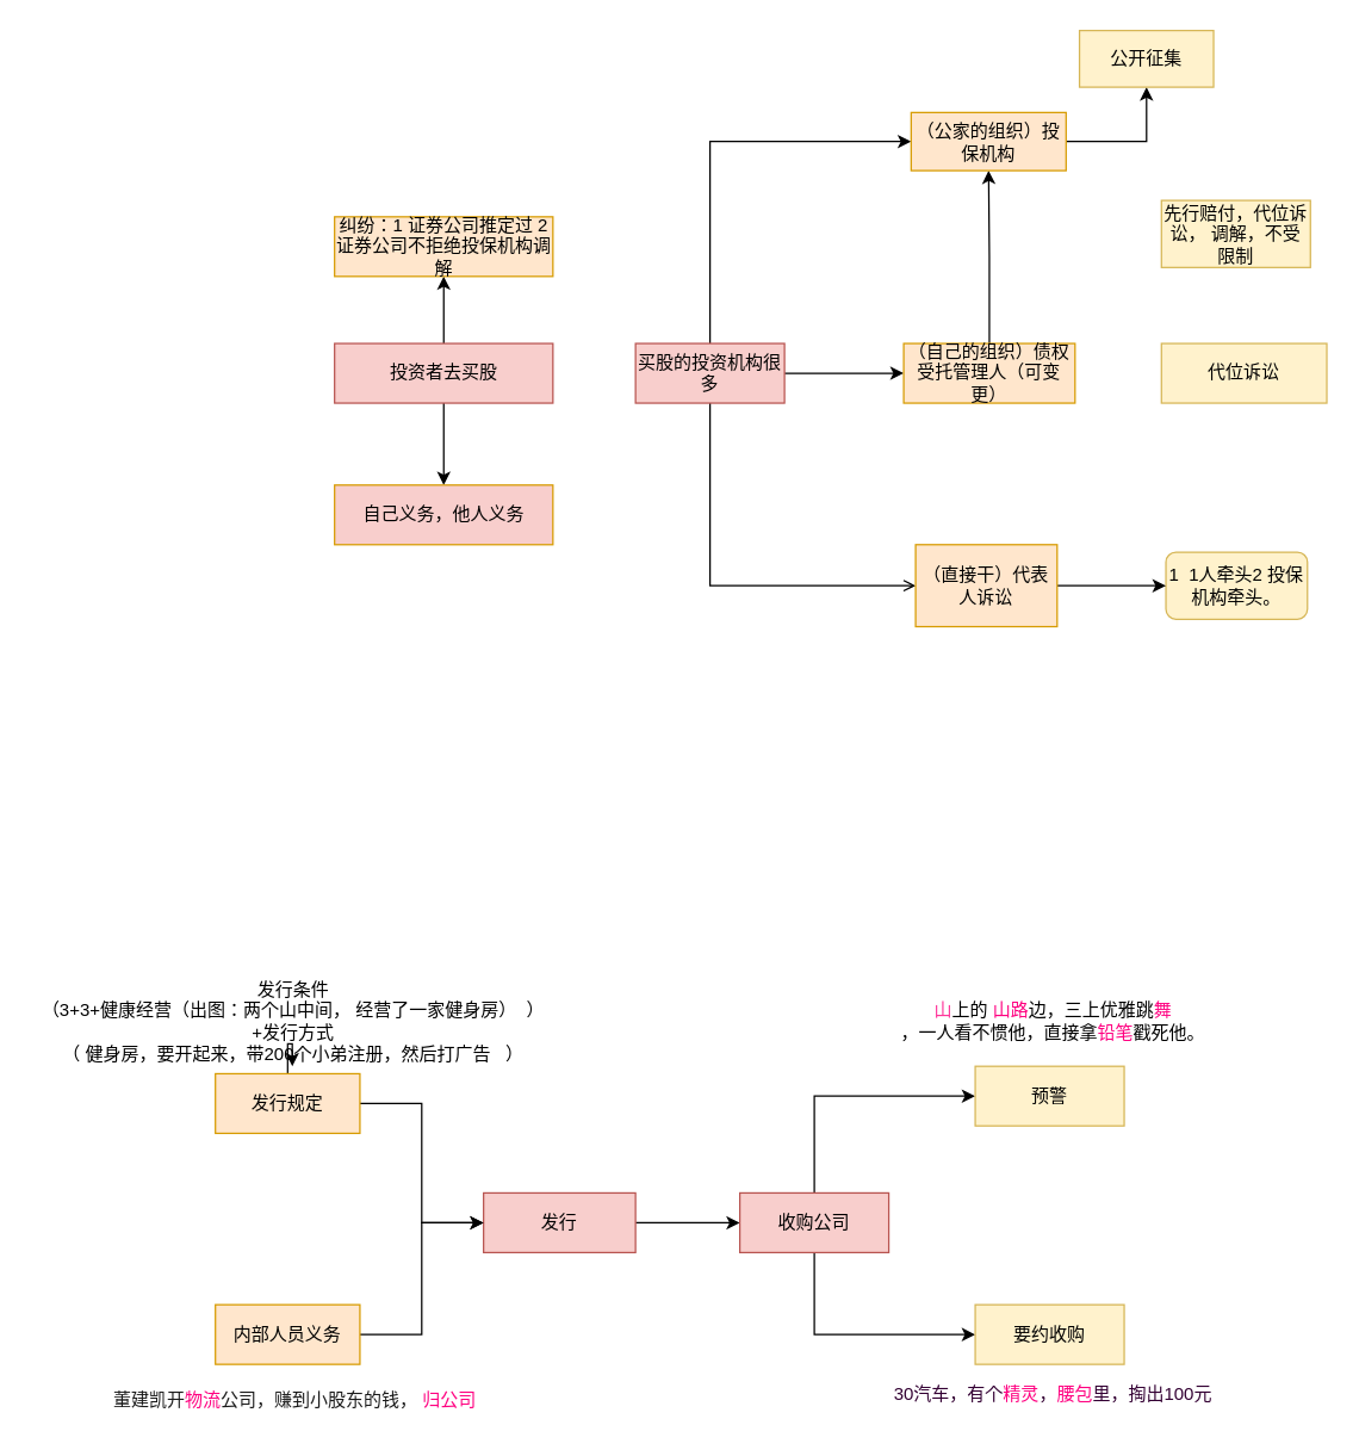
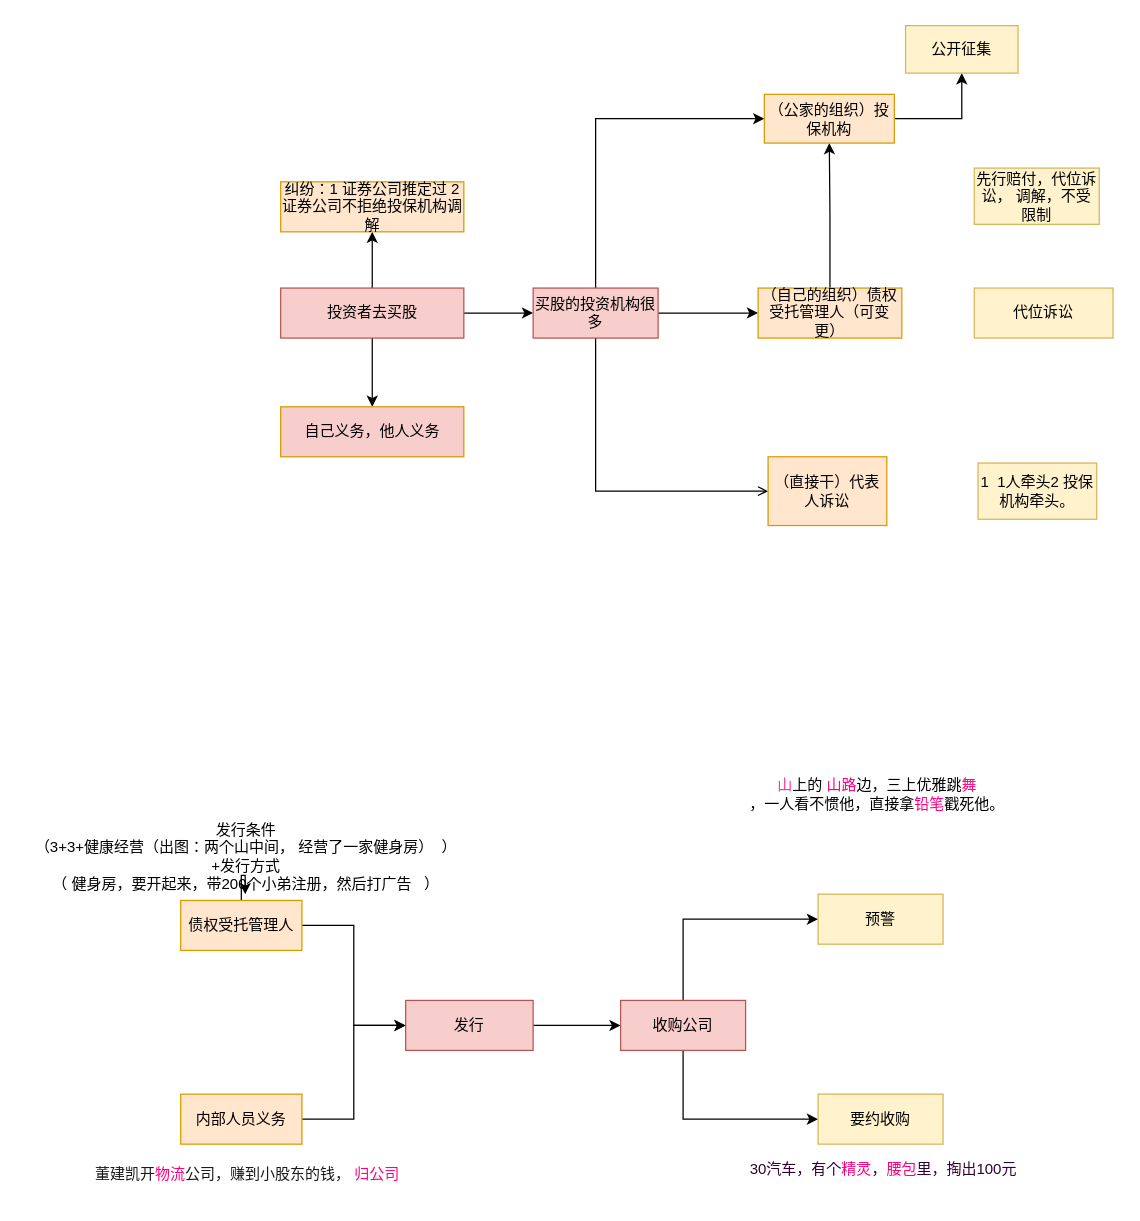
  <mxCell id="0" />
  <mxCell id="1" parent="0" />
  <mxCell id="2" value="" style="edgeStyle=orthogonalEdgeStyle;rounded=0;orthogonalLoop=1;jettySize=auto;html=1;" edge="1" parent="1" source="5" target="6"><mxGeometry relative="1" as="geometry" /></mxCell>
  <mxCell id="3" value="" style="edgeStyle=orthogonalEdgeStyle;rounded=0;orthogonalLoop=1;jettySize=auto;html=1;" edge="1" parent="1" source="5" target="7"><mxGeometry relative="1" as="geometry" /></mxCell>
+ <mxCell id="4" style="edgeStyle=orthogonalEdgeStyle;rounded=0;orthogonalLoop=1;jettySize=auto;html=1;exitX=1;exitY=0.5;exitDx=0;exitDy=0;entryX=0;entryY=0.5;entryDx=0;entryDy=0;" edge="1" parent="1" source="5" target="19"><mxGeometry relative="1" as="geometry" /></mxCell>
  <mxCell id="5" value="投资者去买股" style="rounded=0;whiteSpace=wrap;html=1;fillColor=#f8cecc;strokeColor=#b85450;" vertex="1" parent="1"><mxGeometry x="224" y="230" width="146.549" height="40" as="geometry" /></mxCell>
  <mxCell id="6" value="自己义务，他人义务" style="rounded=0;whiteSpace=wrap;html=1;fillColor=#f8cecc;strokeColor=#d79b00;" vertex="1" parent="1"><mxGeometry x="224" y="325" width="146.549" height="40" as="geometry" /></mxCell>
  <mxCell id="7" value="纠纷：1 证券公司推定过 2 证券公司不拒绝投保机构调解" style="rounded=0;whiteSpace=wrap;html=1;fillColor=#ffe6cc;strokeColor=#d79b00;" vertex="1" parent="1"><mxGeometry x="224" y="145" width="146.549" height="40" as="geometry" /></mxCell>
  <mxCell id="8" value="" style="edgeStyle=orthogonalEdgeStyle;rounded=0;orthogonalLoop=1;jettySize=auto;html=1;exitX=1;exitY=0.5;exitDx=0;exitDy=0;" edge="1" source="20" target="9" parent="1"><mxGeometry relative="1" as="geometry"><mxPoint x="754" y="65" as="sourcePoint" /></mxGeometry></mxCell>
  <mxCell id="9" value="公开征集" style="whiteSpace=wrap;html=1;fillColor=#fff2cc;strokeColor=#d6b656;" vertex="1" parent="1"><mxGeometry x="724" y="20" width="90" height="38" as="geometry" /></mxCell>
  <mxCell id="10" value="先行赔付，代位诉讼， 调解，不受限制" style="whiteSpace=wrap;html=1;fillColor=#fff2cc;strokeColor=#d6b656;" vertex="1" parent="1"><mxGeometry x="779" y="134" width="100" height="45" as="geometry" /></mxCell>
  <mxCell id="11" style="edgeStyle=orthogonalEdgeStyle;rounded=0;orthogonalLoop=1;jettySize=auto;html=1;exitX=0.5;exitY=1;exitDx=0;exitDy=0;" edge="1" parent="1" source="9" target="9"><mxGeometry relative="1" as="geometry" /></mxCell>
  <mxCell id="12" value="代位诉讼" style="whiteSpace=wrap;html=1;fillColor=#fff2cc;strokeColor=#d6b656;" vertex="1" parent="1"><mxGeometry x="779" y="230" width="111" height="40" as="geometry" /></mxCell>
  <mxCell id="13" value="" style="edgeStyle=orthogonalEdgeStyle;rounded=0;orthogonalLoop=1;jettySize=auto;html=1;" edge="1" parent="1" source="22" target="20"><mxGeometry relative="1" as="geometry" /></mxCell>
- <mxCell id="14" value="1&amp;nbsp; 1人牵头2 投保机构牵头。" style="whiteSpace=wrap;html=1;fillColor=#fff2cc;strokeColor=#d6b656;rounded=1;" vertex="1" parent="1"><mxGeometry x="782" y="370" width="95" height="45" as="geometry" /></mxCell>
- <mxCell id="15" value="" style="edgeStyle=orthogonalEdgeStyle;rounded=0;orthogonalLoop=1;jettySize=auto;html=1;" edge="1" parent="1" source="21" target="14"><mxGeometry relative="1" as="geometry" /></mxCell>
+ <mxCell id="14" value="1&amp;nbsp; 1人牵头2 投保机构牵头。" style="whiteSpace=wrap;html=1;fillColor=#fff2cc;strokeColor=#d6b656;" vertex="1" parent="1"><mxGeometry x="782" y="370" width="95" height="45" as="geometry" /></mxCell>
  <mxCell id="16" style="edgeStyle=orthogonalEdgeStyle;rounded=0;orthogonalLoop=1;jettySize=auto;html=1;exitX=1;exitY=0.5;exitDx=0;exitDy=0;entryX=0;entryY=0.5;entryDx=0;entryDy=0;" edge="1" parent="1" source="19" target="22"><mxGeometry relative="1" as="geometry" /></mxCell>
  <mxCell id="17" style="edgeStyle=orthogonalEdgeStyle;rounded=0;orthogonalLoop=1;jettySize=auto;html=1;exitX=0.5;exitY=1;exitDx=0;exitDy=0;entryX=0;entryY=0.5;entryDx=0;entryDy=0;endArrow=open;" edge="1" parent="1" source="19" target="21"><mxGeometry relative="1" as="geometry" /></mxCell>
  <mxCell id="18" style="edgeStyle=orthogonalEdgeStyle;rounded=0;orthogonalLoop=1;jettySize=auto;html=1;exitX=0.5;exitY=0;exitDx=0;exitDy=0;entryX=0;entryY=0.5;entryDx=0;entryDy=0;" edge="1" parent="1" source="19" target="20"><mxGeometry relative="1" as="geometry" /></mxCell>
  <mxCell id="19" value="买股的投资机构很多" style="whiteSpace=wrap;html=1;fillColor=#f8cecc;strokeColor=#b85450;" vertex="1" parent="1"><mxGeometry x="426" y="230" width="100" height="40" as="geometry" /></mxCell>
  <mxCell id="20" value="（公家的组织）投保机构" style="whiteSpace=wrap;html=1;fillColor=#ffe6cc;strokeColor=#d79b00;" vertex="1" parent="1"><mxGeometry x="611" y="75" width="104" height="39" as="geometry" /></mxCell>
  <mxCell id="21" value="（直接干）代表人诉讼" style="whiteSpace=wrap;html=1;fillColor=#ffe6cc;strokeColor=#d79b00;" vertex="1" parent="1"><mxGeometry x="614" y="365" width="95" height="55" as="geometry" /></mxCell>
  <mxCell id="22" value="（自己的组织）债权受托管理人（可变更）" style="whiteSpace=wrap;html=1;fillColor=#ffe6cc;strokeColor=#d79b00;" vertex="1" parent="1"><mxGeometry x="606" y="230" width="115" height="40" as="geometry" /></mxCell>
  <mxCell id="23" style="edgeStyle=orthogonalEdgeStyle;rounded=0;orthogonalLoop=1;jettySize=auto;html=1;exitX=1;exitY=0.5;exitDx=0;exitDy=0;entryX=0;entryY=0.5;entryDx=0;entryDy=0;" edge="1" parent="1" source="24" target="32"><mxGeometry relative="1" as="geometry" /></mxCell>
  <mxCell id="24" value="发行" style="rounded=0;whiteSpace=wrap;html=1;fillColor=#f8cecc;strokeColor=#b85450;" vertex="1" parent="1"><mxGeometry x="324" y="800" width="102" height="40" as="geometry" /></mxCell>
  <mxCell id="25" style="edgeStyle=orthogonalEdgeStyle;rounded=0;orthogonalLoop=1;jettySize=auto;html=1;exitX=1;exitY=0.5;exitDx=0;exitDy=0;entryX=0;entryY=0.5;entryDx=0;entryDy=0;fontFamily=Helvetica;fontSize=12;fontColor=default;" edge="1" parent="1" source="27" target="24"><mxGeometry relative="1" as="geometry" /></mxCell>
  <mxCell id="26" value="" style="edgeStyle=orthogonalEdgeStyle;rounded=0;orthogonalLoop=1;jettySize=auto;html=1;fontFamily=Helvetica;fontSize=12;fontColor=default;" edge="1" parent="1" source="27" target="35"><mxGeometry relative="1" as="geometry" /></mxCell>
- <mxCell id="27" value="发行规定" style="rounded=0;whiteSpace=wrap;html=1;fillColor=#ffe6cc;strokeColor=#d79b00;" vertex="1" parent="1"><mxGeometry x="144" y="720" width="97" height="40" as="geometry" /></mxCell>
+ <mxCell id="27" value="债权受托管理人" style="rounded=0;whiteSpace=wrap;html=1;fillColor=#ffe6cc;strokeColor=#d79b00;" vertex="1" parent="1"><mxGeometry x="144" y="720" width="97" height="40" as="geometry" /></mxCell>
  <mxCell id="28" style="edgeStyle=orthogonalEdgeStyle;rounded=0;orthogonalLoop=1;jettySize=auto;html=1;exitX=1;exitY=0.5;exitDx=0;exitDy=0;entryX=0;entryY=0.5;entryDx=0;entryDy=0;fontFamily=Helvetica;fontSize=12;fontColor=default;" edge="1" parent="1" source="29" target="24"><mxGeometry relative="1" as="geometry" /></mxCell>
  <mxCell id="29" value="内部人员义务" style="rounded=0;whiteSpace=wrap;html=1;fillColor=#ffe6cc;strokeColor=#d79b00;" vertex="1" parent="1"><mxGeometry x="144" y="875" width="97" height="40" as="geometry" /></mxCell>
  <mxCell id="30" style="edgeStyle=orthogonalEdgeStyle;rounded=0;orthogonalLoop=1;jettySize=auto;html=1;exitX=0.5;exitY=0;exitDx=0;exitDy=0;entryX=0;entryY=0.5;entryDx=0;entryDy=0;fontFamily=Helvetica;fontSize=12;fontColor=default;" edge="1" parent="1" source="32" target="33"><mxGeometry relative="1" as="geometry" /></mxCell>
  <mxCell id="31" style="edgeStyle=orthogonalEdgeStyle;rounded=0;orthogonalLoop=1;jettySize=auto;html=1;exitX=0.5;exitY=1;exitDx=0;exitDy=0;entryX=0;entryY=0.5;entryDx=0;entryDy=0;fontFamily=Helvetica;fontSize=12;fontColor=default;" edge="1" parent="1" source="32" target="34"><mxGeometry relative="1" as="geometry" /></mxCell>
  <mxCell id="32" value="收购公司" style="whiteSpace=wrap;html=1;fillColor=#f8cecc;strokeColor=#b85450;" vertex="1" parent="1"><mxGeometry x="496" y="800" width="100" height="40" as="geometry" /></mxCell>
  <mxCell id="33" value="预警" style="whiteSpace=wrap;html=1;fillColor=#fff2cc;strokeColor=#d6b656;" vertex="1" parent="1"><mxGeometry x="654" y="715" width="100" height="40" as="geometry" /></mxCell>
  <mxCell id="34" value="要约收购" style="whiteSpace=wrap;html=1;fillColor=#fff2cc;strokeColor=#d6b656;" vertex="1" parent="1"><mxGeometry x="654" y="875" width="100" height="40" as="geometry" /></mxCell>
  <mxCell id="35" value="发行条件&lt;br&gt;（3+3+健康经营（出图：两个山中间， 经营了一家健身房）&amp;nbsp; ）&lt;br&gt;+发行方式 &lt;br&gt;（ 健身房，要开起来，带200个小弟注册，然后打广告&amp;nbsp; &amp;nbsp;）" style="text;html=1;align=center;verticalAlign=middle;resizable=0;points=[];autosize=1;strokeColor=none;fillColor=none;fontSize=12;fontFamily=Helvetica;fontColor=default;" vertex="1" parent="1"><mxGeometry x="20.55" y="655" width="350" height="60" as="geometry" /></mxCell>
- <mxCell id="36" value="&lt;font color=&quot;#ff3399&quot;&gt;山&lt;/font&gt;上的 &lt;font color=&quot;#ff0080&quot;&gt;山路&lt;/font&gt;边，三上优雅跳&lt;font color=&quot;#ff0080&quot;&gt;舞&lt;/font&gt;&lt;br&gt;，一人看不惯他，直接拿&lt;font color=&quot;#ff0080&quot;&gt;铅笔&lt;/font&gt;戳死他。" style="text;html=1;align=center;verticalAlign=middle;resizable=0;points=[];autosize=1;strokeColor=none;fillColor=none;fontSize=12;fontFamily=Helvetica;fontColor=default;" vertex="1" parent="1"><mxGeometry x="596" y="670" width="220" height="30" as="geometry" /></mxCell>
+ <mxCell id="36" value="&lt;font color=&quot;#ff3399&quot;&gt;山&lt;/font&gt;上的 &lt;font color=&quot;#ff0080&quot;&gt;山路&lt;/font&gt;边，三上优雅跳&lt;font color=&quot;#ff0080&quot;&gt;舞&lt;/font&gt;&lt;br&gt;，一人看不惯他，直接拿&lt;font color=&quot;#ff0080&quot;&gt;铅笔&lt;/font&gt;戳死他。" style="text;html=1;align=center;verticalAlign=middle;resizable=0;points=[];autosize=1;strokeColor=none;fillColor=none;fontSize=12;fontFamily=Helvetica;fontColor=default;" vertex="1" parent="1"><mxGeometry x="591" y="620" width="220" height="30" as="geometry" /></mxCell>
  <mxCell id="37" value="&lt;font color=&quot;#1a1a1a&quot;&gt;董建凯开&lt;/font&gt;物流&lt;font color=&quot;#1a1a1a&quot;&gt;公司，赚到小股东的钱， &lt;/font&gt;归公司" style="text;whiteSpace=wrap;html=1;fontSize=12;fontFamily=Helvetica;fontColor=#FF0080;" vertex="1" parent="1"><mxGeometry x="74" y="925" width="270" height="30" as="geometry" /></mxCell>
  <mxCell id="38" value="&lt;font color=&quot;#330033&quot;&gt;30汽车，有个&lt;/font&gt;精灵&lt;font color=&quot;#330033&quot;&gt;，&lt;/font&gt;腰包&lt;font color=&quot;#330033&quot;&gt;里，掏出100元&lt;/font&gt;" style="text;html=1;align=center;verticalAlign=middle;resizable=0;points=[];autosize=1;strokeColor=none;fillColor=none;fontSize=12;fontFamily=Helvetica;fontColor=#FF0080;" vertex="1" parent="1"><mxGeometry x="591" y="925" width="230" height="20" as="geometry" /></mxCell>
